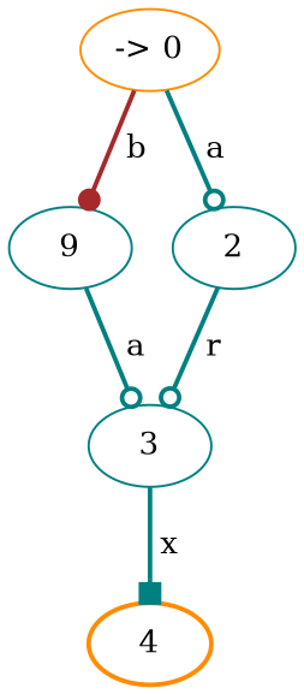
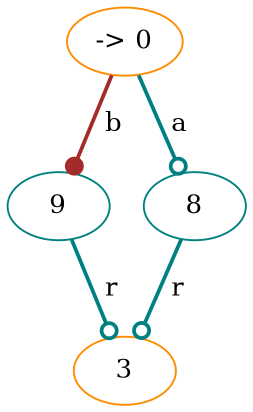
  digraph {
    node [color=teal style=solid]
    edge [arrowhead=odot color=teal style=bold]
    n1 [color=darkorange label="-> 0" style=""]
    n2 [label=9]
-   2
-   3
-   4 [color=darkorange style=bold]
+   2 [label=8]
+   3 [color=darkorange]
    n1 -> n2 [arrowhead=dot color=brown label=" b "]
    n1 -> 2 [label=" a "]
-   n2 -> 3 [label=" a "]
+   n2 -> 3 [label=" r "]
    2 -> 3 [label=" r "]
-   3 -> 4 [arrowhead=box label=" x "]
  }
